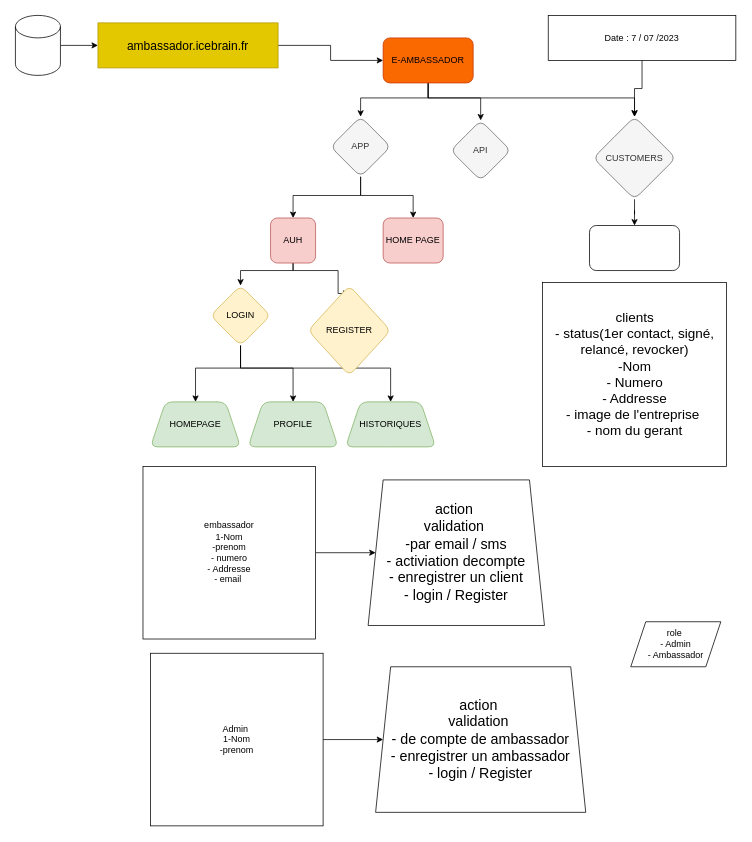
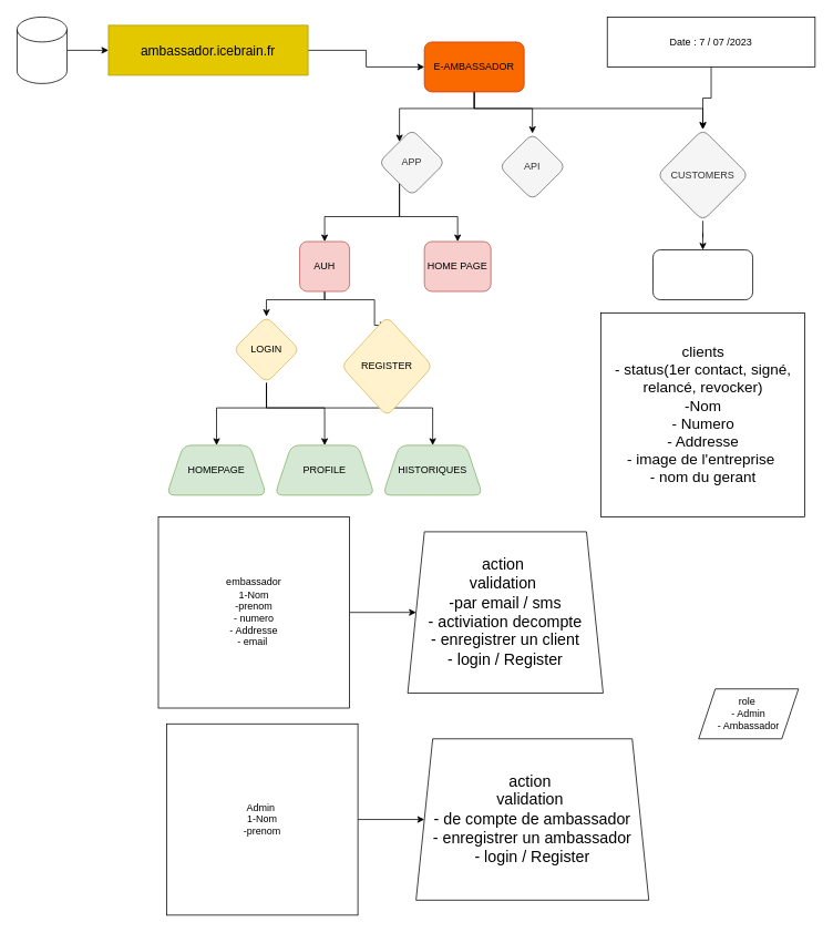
  <mxCell id="0" />
  <mxCell id="1" parent="0" />
  <mxCell id="2" value="" style="edgeStyle=orthogonalEdgeStyle;rounded=0;orthogonalLoop=1;jettySize=auto;html=1;" edge="1" parent="1" source="5" target="8"><mxGeometry relative="1" as="geometry"><Array as="points"><mxPoint x="570" y="130" /><mxPoint x="480" y="130" /></Array></mxGeometry></mxCell>
  <mxCell id="3" style="edgeStyle=orthogonalEdgeStyle;rounded=0;orthogonalLoop=1;jettySize=auto;html=1;entryX=0.5;entryY=0;entryDx=0;entryDy=0;" edge="1" parent="1" source="5" target="9"><mxGeometry relative="1" as="geometry"><Array as="points"><mxPoint x="570" y="130" /><mxPoint x="640" y="130" /></Array></mxGeometry></mxCell>
  <mxCell id="4" style="edgeStyle=orthogonalEdgeStyle;rounded=0;orthogonalLoop=1;jettySize=auto;html=1;entryX=0.5;entryY=0;entryDx=0;entryDy=0;" edge="1" parent="1" source="5" target="20"><mxGeometry relative="1" as="geometry"><Array as="points"><mxPoint x="570" y="130" /><mxPoint x="845" y="130" /></Array></mxGeometry></mxCell>
  <mxCell id="5" value="E-AMBASSADOR" style="rounded=1;whiteSpace=wrap;html=1;fillColor=#fa6800;fontColor=#000000;strokeColor=#C73500;" vertex="1" parent="1"><mxGeometry x="510" y="50" width="120" height="60" as="geometry" /></mxCell>
  <mxCell id="6" style="edgeStyle=orthogonalEdgeStyle;rounded=0;orthogonalLoop=1;jettySize=auto;html=1;" edge="1" parent="1" source="8" target="13"><mxGeometry relative="1" as="geometry"><Array as="points"><mxPoint x="480" y="260" /><mxPoint x="550" y="260" /></Array></mxGeometry></mxCell>
  <mxCell id="7" style="edgeStyle=orthogonalEdgeStyle;rounded=0;orthogonalLoop=1;jettySize=auto;html=1;entryX=0.5;entryY=0;entryDx=0;entryDy=0;" edge="1" parent="1" source="8" target="12"><mxGeometry relative="1" as="geometry"><Array as="points"><mxPoint x="480" y="260" /><mxPoint x="390" y="260" /></Array></mxGeometry></mxCell>
- <mxCell id="8" value="APP" style="rhombus;whiteSpace=wrap;html=1;rounded=1;fillColor=#f5f5f5;fontColor=#333333;strokeColor=#666666;" vertex="1" parent="1"><mxGeometry x="440" y="155" width="80" height="80" as="geometry" /></mxCell>
+ <mxCell id="8" value="APP" style="rhombus;whiteSpace=wrap;html=1;rounded=1;fillColor=#f5f5f5;fontColor=#333333;strokeColor=#666666;" vertex="1" parent="1"><mxGeometry x="455" y="155" width="80" height="80" as="geometry" /></mxCell>
  <mxCell id="9" value="API" style="rhombus;whiteSpace=wrap;html=1;rounded=1;fillColor=#f5f5f5;fontColor=#333333;strokeColor=#666666;" vertex="1" parent="1"><mxGeometry x="600" y="160" width="80" height="80" as="geometry" /></mxCell>
  <mxCell id="10" style="edgeStyle=orthogonalEdgeStyle;rounded=0;orthogonalLoop=1;jettySize=auto;html=1;" edge="1" parent="1" source="12" target="17"><mxGeometry relative="1" as="geometry"><Array as="points"><mxPoint x="390" y="360" /><mxPoint x="320" y="360" /></Array></mxGeometry></mxCell>
  <mxCell id="11" style="edgeStyle=orthogonalEdgeStyle;rounded=0;orthogonalLoop=1;jettySize=auto;html=1;entryX=0.5;entryY=0.088;entryDx=0;entryDy=0;entryPerimeter=0;" edge="1" parent="1" source="12" target="18"><mxGeometry relative="1" as="geometry"><Array as="points"><mxPoint x="390" y="360" /><mxPoint x="450" y="360" /></Array></mxGeometry></mxCell>
  <mxCell id="12" value="AUH" style="whiteSpace=wrap;html=1;rounded=1;fillColor=#f8cecc;strokeColor=#b85450;" vertex="1" parent="1"><mxGeometry x="360" y="290" width="60" height="60" as="geometry" /></mxCell>
  <mxCell id="13" value="HOME PAGE" style="whiteSpace=wrap;html=1;rounded=1;fillColor=#f8cecc;strokeColor=#b85450;" vertex="1" parent="1"><mxGeometry x="510" y="290" width="80" height="60" as="geometry" /></mxCell>
  <mxCell id="14" style="edgeStyle=orthogonalEdgeStyle;rounded=0;orthogonalLoop=1;jettySize=auto;html=1;entryX=0.5;entryY=0;entryDx=0;entryDy=0;" edge="1" parent="1" source="17" target="22"><mxGeometry relative="1" as="geometry"><Array as="points"><mxPoint x="320" y="490" /><mxPoint x="260" y="490" /></Array></mxGeometry></mxCell>
  <mxCell id="15" style="edgeStyle=orthogonalEdgeStyle;rounded=0;orthogonalLoop=1;jettySize=auto;html=1;entryX=0.5;entryY=0;entryDx=0;entryDy=0;" edge="1" parent="1" source="17" target="24"><mxGeometry relative="1" as="geometry"><Array as="points"><mxPoint x="320" y="490" /><mxPoint x="520" y="490" /></Array></mxGeometry></mxCell>
  <mxCell id="16" style="edgeStyle=orthogonalEdgeStyle;rounded=0;orthogonalLoop=1;jettySize=auto;html=1;" edge="1" parent="1" source="17" target="23"><mxGeometry relative="1" as="geometry"><Array as="points"><mxPoint x="320" y="490" /><mxPoint x="390" y="490" /></Array></mxGeometry></mxCell>
  <mxCell id="17" value="LOGIN" style="rhombus;whiteSpace=wrap;html=1;rounded=1;fillColor=#fff2cc;strokeColor=#d6b656;" vertex="1" parent="1"><mxGeometry x="280" y="380" width="80" height="80" as="geometry" /></mxCell>
  <mxCell id="18" value="REGISTER" style="rhombus;whiteSpace=wrap;html=1;rounded=1;fillColor=#fff2cc;strokeColor=#d6b656;" vertex="1" parent="1"><mxGeometry x="410" y="380" width="110" height="120" as="geometry" /></mxCell>
  <mxCell id="19" value="" style="edgeStyle=orthogonalEdgeStyle;rounded=0;orthogonalLoop=1;jettySize=auto;html=1;" edge="1" parent="1" source="20" target="21"><mxGeometry relative="1" as="geometry" /></mxCell>
  <mxCell id="20" value="CUSTOMERS" style="rhombus;whiteSpace=wrap;html=1;rounded=1;fillColor=#f5f5f5;fontColor=#333333;strokeColor=#666666;" vertex="1" parent="1"><mxGeometry x="790" y="155" width="110" height="110" as="geometry" /></mxCell>
  <mxCell id="21" value="" style="whiteSpace=wrap;html=1;rounded=1;" vertex="1" parent="1"><mxGeometry x="785" y="300" width="120" height="60" as="geometry" /></mxCell>
  <mxCell id="22" value="HOMEPAGE" style="shape=trapezoid;perimeter=trapezoidPerimeter;whiteSpace=wrap;html=1;fixedSize=1;rounded=1;fillColor=#d5e8d4;strokeColor=#82b366;" vertex="1" parent="1"><mxGeometry x="200" y="535" width="120" height="60" as="geometry" /></mxCell>
  <mxCell id="23" value="PROFILE" style="shape=trapezoid;perimeter=trapezoidPerimeter;whiteSpace=wrap;html=1;fixedSize=1;rounded=1;fillColor=#d5e8d4;strokeColor=#82b366;" vertex="1" parent="1"><mxGeometry x="330" y="535" width="120" height="60" as="geometry" /></mxCell>
  <mxCell id="24" value="HISTORIQUES" style="shape=trapezoid;perimeter=trapezoidPerimeter;whiteSpace=wrap;html=1;fixedSize=1;rounded=1;fillColor=#d5e8d4;strokeColor=#82b366;" vertex="1" parent="1"><mxGeometry x="460" y="535" width="120" height="60" as="geometry" /></mxCell>
  <mxCell id="25" value="clients&lt;br style=&quot;font-size: 18px;&quot;&gt;- status(1er contact, signé, relancé, revocker)&lt;br style=&quot;font-size: 18px;&quot;&gt;-Nom&lt;br style=&quot;font-size: 18px;&quot;&gt;- Numero&lt;br style=&quot;font-size: 18px;&quot;&gt;- Addresse&lt;br style=&quot;font-size: 18px;&quot;&gt;- image de l'entreprise&amp;nbsp;&lt;br style=&quot;font-size: 18px;&quot;&gt;- nom du gerant" style="whiteSpace=wrap;html=1;aspect=fixed;fontSize=18;" vertex="1" parent="1"><mxGeometry x="722.5" y="376" width="245" height="245" as="geometry" /></mxCell>
  <mxCell id="26" value="" style="edgeStyle=orthogonalEdgeStyle;rounded=0;orthogonalLoop=1;jettySize=auto;html=1;" edge="1" parent="1" source="27" target="28"><mxGeometry relative="1" as="geometry" /></mxCell>
  <mxCell id="27" value="embassador&lt;br&gt;1-Nom&lt;br&gt;-prenom&lt;br&gt;- numero&lt;br&gt;- Addresse&lt;br&gt;- email&amp;nbsp;" style="whiteSpace=wrap;html=1;aspect=fixed;" vertex="1" parent="1"><mxGeometry x="190" y="621" width="230" height="230" as="geometry" /></mxCell>
  <mxCell id="28" value="action&amp;nbsp;&lt;br style=&quot;font-size: 19px;&quot;&gt;validation&amp;nbsp;&lt;br style=&quot;font-size: 19px;&quot;&gt;-par email / sms&lt;br style=&quot;font-size: 19px;&quot;&gt;- activiation decompte&lt;br style=&quot;font-size: 19px;&quot;&gt;- enregistrer un client&lt;br style=&quot;font-size: 19px;&quot;&gt;- login / Register" style="shape=trapezoid;perimeter=trapezoidPerimeter;whiteSpace=wrap;html=1;fixedSize=1;fontSize=19;" vertex="1" parent="1"><mxGeometry x="490" y="639" width="235" height="194" as="geometry" /></mxCell>
  <mxCell id="29" style="edgeStyle=orthogonalEdgeStyle;rounded=0;orthogonalLoop=1;jettySize=auto;html=1;" edge="1" parent="1" source="30" target="31"><mxGeometry relative="1" as="geometry" /></mxCell>
  <mxCell id="30" value="Admin&amp;nbsp;&lt;br&gt;1-Nom&lt;br&gt;-prenom&lt;br&gt;" style="whiteSpace=wrap;html=1;aspect=fixed;" vertex="1" parent="1"><mxGeometry x="200" y="870" width="230" height="230" as="geometry" /></mxCell>
  <mxCell id="31" value="action&amp;nbsp;&lt;br style=&quot;font-size: 19px;&quot;&gt;validation&amp;nbsp;&lt;br style=&quot;font-size: 19px;&quot;&gt;- de compte de ambassador&lt;br style=&quot;font-size: 19px;&quot;&gt;- enregistrer un ambassador&lt;br style=&quot;font-size: 19px;&quot;&gt;- login / Register" style="shape=trapezoid;perimeter=trapezoidPerimeter;whiteSpace=wrap;html=1;fixedSize=1;fontSize=19;" vertex="1" parent="1"><mxGeometry x="500" y="888" width="280" height="194" as="geometry" /></mxCell>
  <mxCell id="32" value="role&amp;nbsp;&lt;br&gt;- Admin&lt;br&gt;- Ambassador" style="shape=parallelogram;perimeter=parallelogramPerimeter;whiteSpace=wrap;html=1;fixedSize=1;" vertex="1" parent="1"><mxGeometry x="840" y="828" width="120" height="60" as="geometry" /></mxCell>
  <mxCell id="33" value="" style="edgeStyle=orthogonalEdgeStyle;rounded=0;orthogonalLoop=1;jettySize=auto;html=1;" edge="1" parent="1" source="34" target="20"><mxGeometry relative="1" as="geometry" /></mxCell>
  <mxCell id="34" value="Date : 7 / 07 /2023" style="rounded=0;whiteSpace=wrap;html=1;" vertex="1" parent="1"><mxGeometry x="730" y="20" width="250" height="60" as="geometry" /></mxCell>
  <mxCell id="35" value="" style="edgeStyle=orthogonalEdgeStyle;rounded=0;orthogonalLoop=1;jettySize=auto;html=1;" edge="1" parent="1" source="36" target="38"><mxGeometry relative="1" as="geometry" /></mxCell>
  <mxCell id="36" value="" style="shape=cylinder3;whiteSpace=wrap;html=1;boundedLbl=1;backgroundOutline=1;size=15;" vertex="1" parent="1"><mxGeometry x="20" y="20" width="60" height="80" as="geometry" /></mxCell>
  <mxCell id="37" style="edgeStyle=orthogonalEdgeStyle;rounded=0;orthogonalLoop=1;jettySize=auto;html=1;" edge="1" parent="1" source="38" target="5"><mxGeometry relative="1" as="geometry" /></mxCell>
  <mxCell id="38" value="ambassador.icebrain.fr" style="whiteSpace=wrap;html=1;fontSize=16;fillColor=#e3c800;fontColor=#000000;strokeColor=#B09500;" vertex="1" parent="1"><mxGeometry x="130" y="30" width="240" height="60" as="geometry" /></mxCell>
